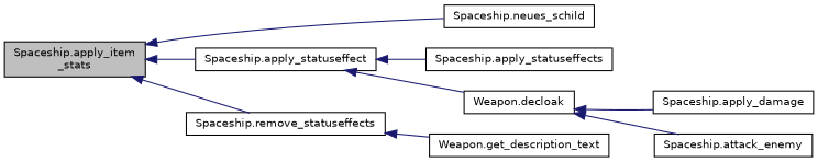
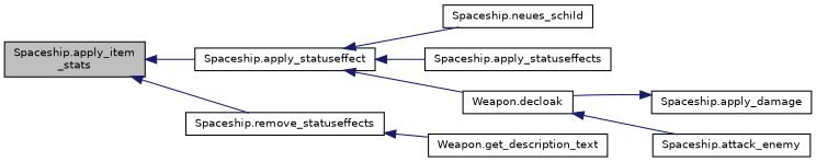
  digraph {
    rankdir=LR
    node [color=black fillcolor=white fontname=Helvetica fontsize=10 shape=record style=filled]
    edge [color=midnightblue dir=back fontname=Helvetica fontsize=10 labelfontname=Helvetica labelfontsize=10 style=solid]
    n1 [fillcolor=grey75 fontcolor=black height=0.2 label="Spaceship.apply_item\l_stats" width=0.4]
    n2 [height=0.2 label="Spaceship.neues_schild" width=0.4]
    n3 [height=0.2 label="Spaceship.apply_statuseffect" width=0.4]
    n4 [height=0.2 label="Spaceship.remove_statuseffects" width=0.4]
    n5 [height=0.2 label="Spaceship.apply_statuseffects" width=0.4]
    n6 [height=0.2 label="Weapon.decloak" width=0.4]
    n7 [height=0.2 label="Weapon.get_description_text" width=0.4]
    n8 [height=0.2 label="Spaceship.apply_damage" width=0.4]
    n9 [height=0.2 label="Spaceship.attack_enemy" width=0.4]
-   n1 -> n2
+   n3 -> n2
    n1 -> n3
    n1 -> n4
    n3 -> n5
    n3 -> n6
    n4 -> n7
-   n6 -> n8
+   n8 -> n6
    n6 -> n9
  }
